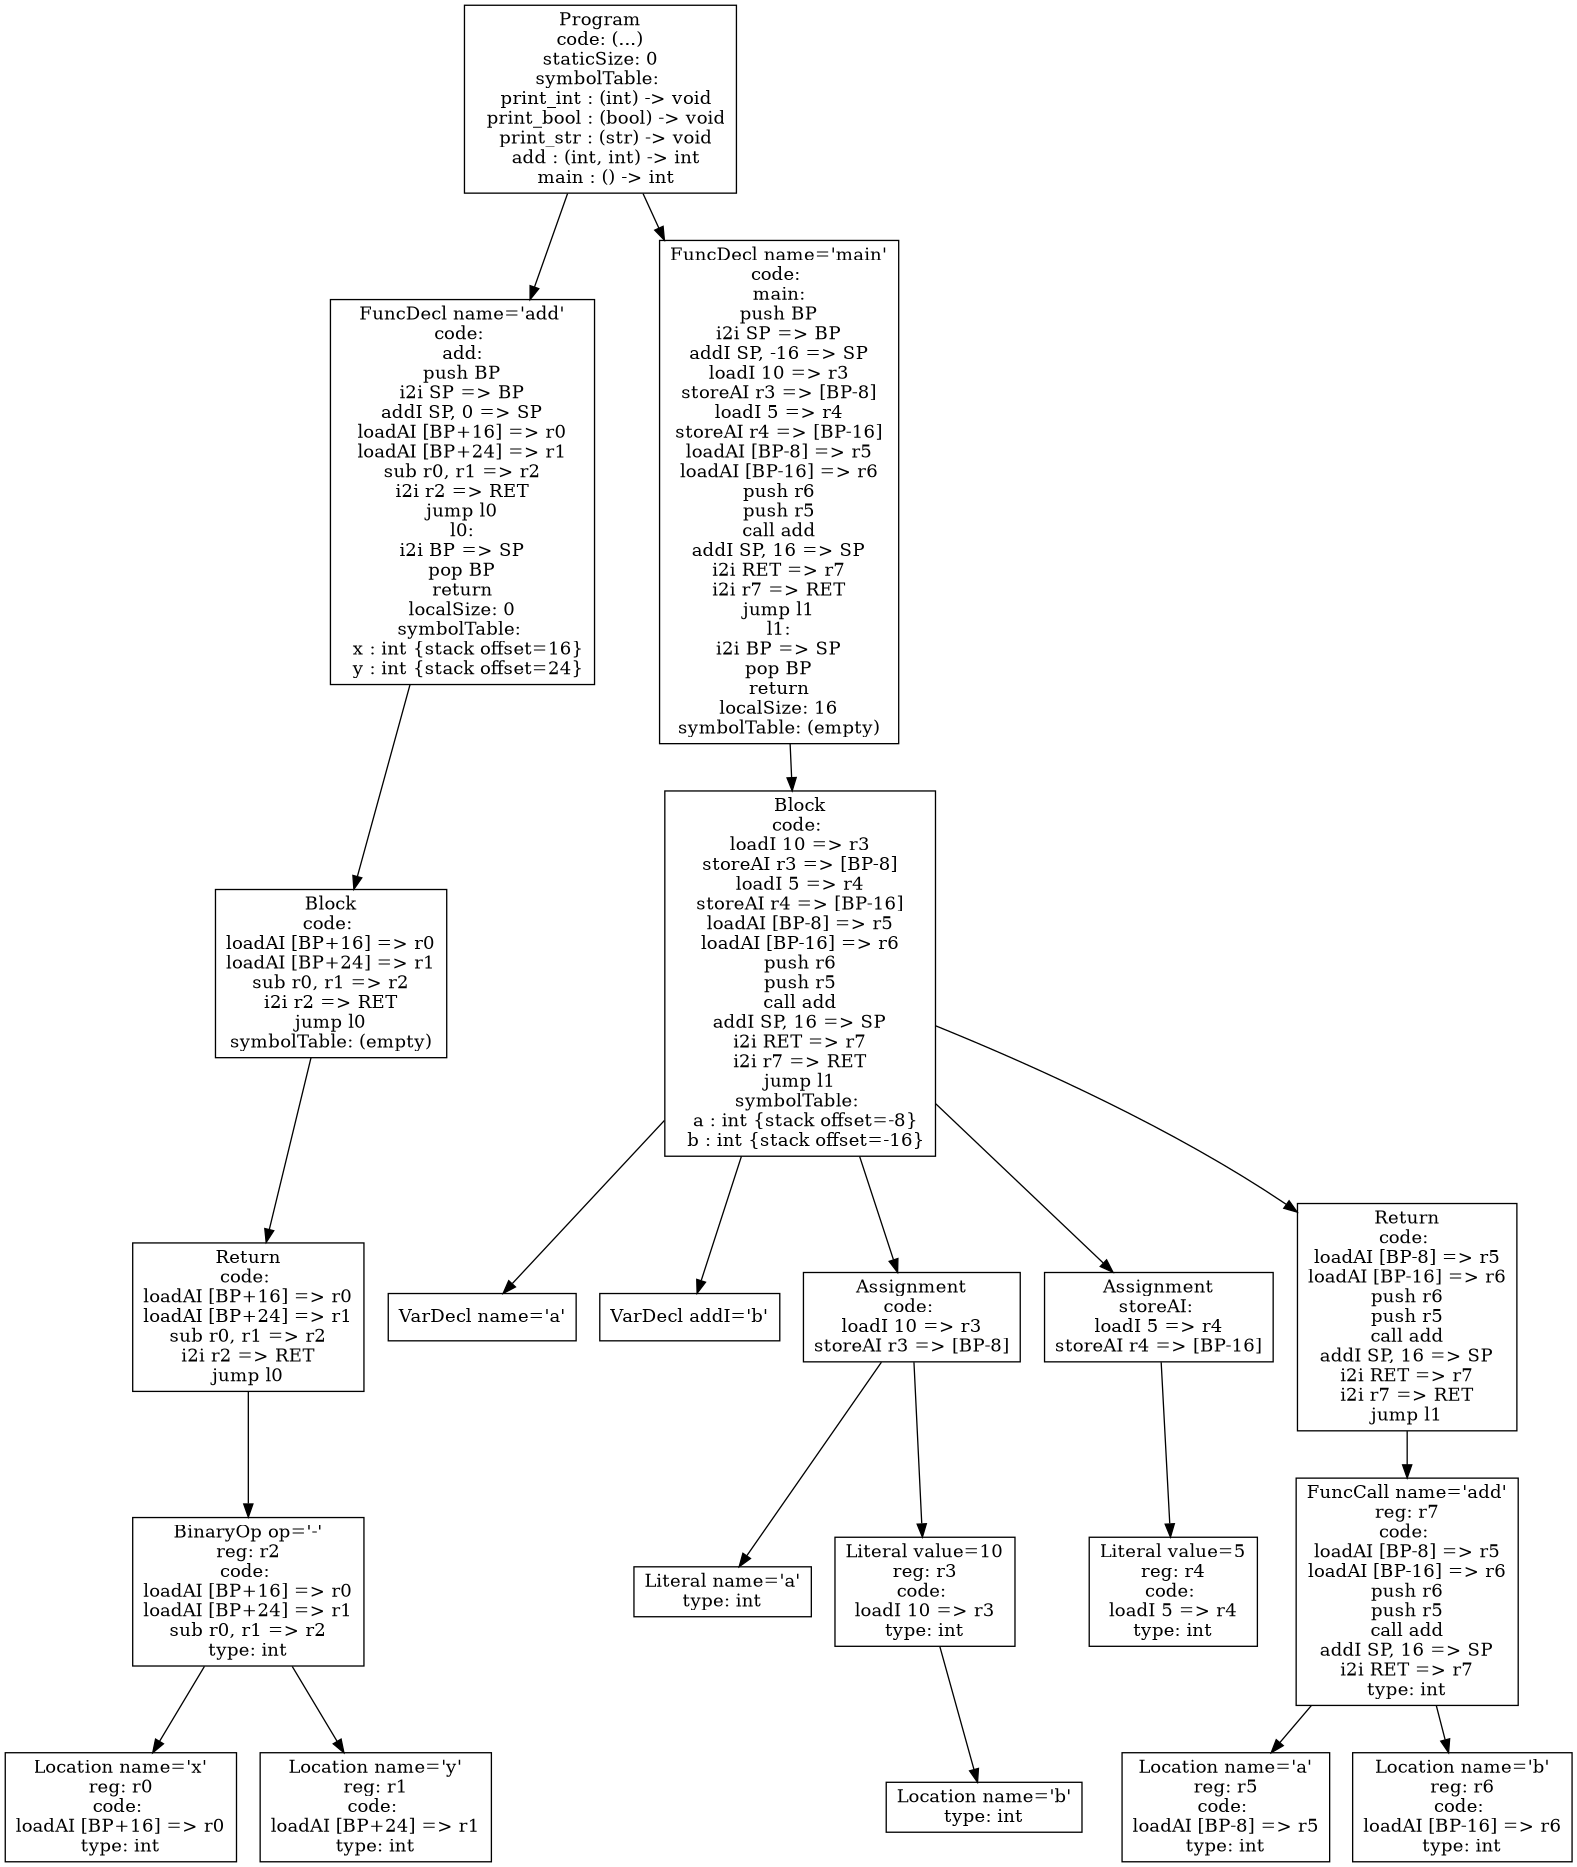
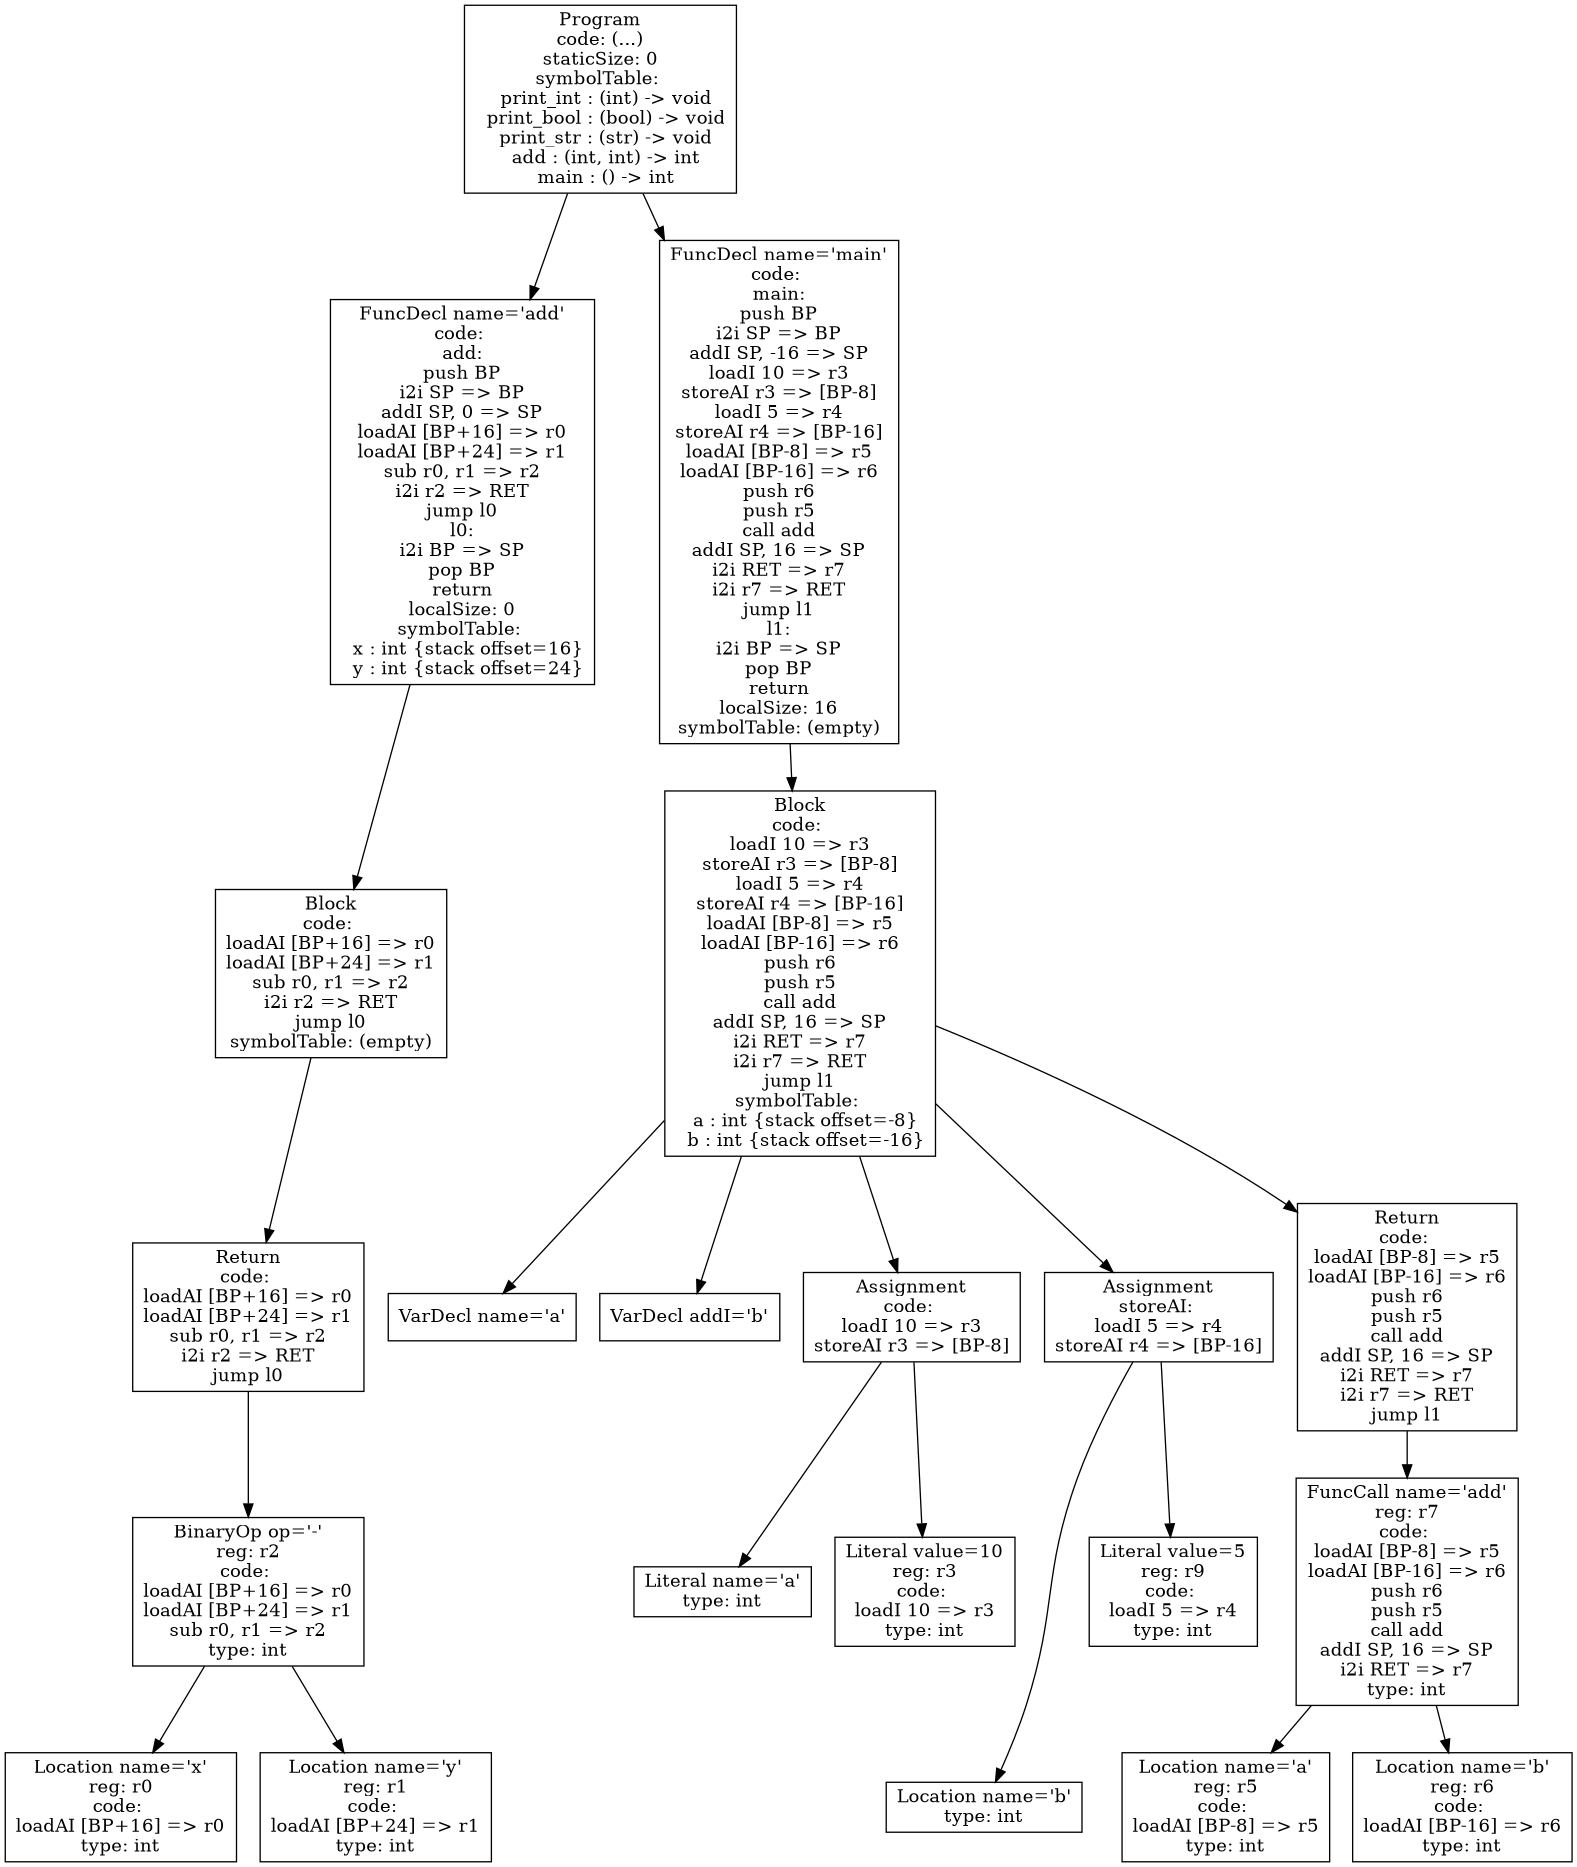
  digraph {
    node [shape=box]
    n1 [label="Location name='x'\nreg: r0\ncode: \nloadAI [BP+16] => r0\ntype: int"]
    n2 [label="Location name='y'\nreg: r1\ncode: \nloadAI [BP+24] => r1\ntype: int"]
    n3 [label="BinaryOp op='-'\nreg: r2\ncode: \nloadAI [BP+16] => r0\nloadAI [BP+24] => r1\nsub r0, r1 => r2\ntype: int"]
    n4 [label="Return\ncode: \nloadAI [BP+16] => r0\nloadAI [BP+24] => r1\nsub r0, r1 => r2\ni2i r2 => RET\njump l0"]
    n5 [label="Block\ncode: \nloadAI [BP+16] => r0\nloadAI [BP+24] => r1\nsub r0, r1 => r2\ni2i r2 => RET\njump l0\nsymbolTable: (empty)"]
    n6 [label="FuncDecl name='add'\ncode: \nadd:\npush BP\ni2i SP => BP\naddI SP, 0 => SP\nloadAI [BP+16] => r0\nloadAI [BP+24] => r1\nsub r0, r1 => r2\ni2i r2 => RET\njump l0\nl0:\ni2i BP => SP\npop BP\nreturn\nlocalSize: 0\nsymbolTable: \n  x : int {stack offset=16}\n  y : int {stack offset=24}"]
    n7 [label="VarDecl name='a'"]
    n8 [label="VarDecl addI='b'"]
    n9 [label="Literal name='a'\ntype: int"]
    n10 [label="Literal value=10\nreg: r3\ncode: \nloadI 10 => r3\ntype: int"]
    n11 [label="Assignment\ncode: \nloadI 10 => r3\nstoreAI r3 => [BP-8]"]
    n12 [label="Location name='b'\ntype: int"]
-   n13 [label="Literal value=5\nreg: r4\ncode: \nloadI 5 => r4\ntype: int"]
+   n13 [label="Literal value=5\nreg: r9\ncode: \nloadI 5 => r4\ntype: int"]
    n14 [label="Assignment\nstoreAI: \nloadI 5 => r4\nstoreAI r4 => [BP-16]"]
    n15 [label="Location name='a'\nreg: r5\ncode: \nloadAI [BP-8] => r5\ntype: int"]
    n16 [label="Location name='b'\nreg: r6\ncode: \nloadAI [BP-16] => r6\ntype: int"]
    n17 [label="FuncCall name='add'\nreg: r7\ncode: \nloadAI [BP-8] => r5\nloadAI [BP-16] => r6\npush r6\npush r5\ncall add\naddI SP, 16 => SP\ni2i RET => r7\ntype: int"]
    n18 [label="Return\ncode: \nloadAI [BP-8] => r5\nloadAI [BP-16] => r6\npush r6\npush r5\ncall add\naddI SP, 16 => SP\ni2i RET => r7\ni2i r7 => RET\njump l1"]
    n19 [label="Block\ncode: \nloadI 10 => r3\nstoreAI r3 => [BP-8]\nloadI 5 => r4\nstoreAI r4 => [BP-16]\nloadAI [BP-8] => r5\nloadAI [BP-16] => r6\npush r6\npush r5\ncall add\naddI SP, 16 => SP\ni2i RET => r7\ni2i r7 => RET\njump l1\nsymbolTable: \n  a : int {stack offset=-8}\n  b : int {stack offset=-16}"]
    n20 [label="FuncDecl name='main'\ncode: \nmain:\npush BP\ni2i SP => BP\naddI SP, -16 => SP\nloadI 10 => r3\nstoreAI r3 => [BP-8]\nloadI 5 => r4\nstoreAI r4 => [BP-16]\nloadAI [BP-8] => r5\nloadAI [BP-16] => r6\npush r6\npush r5\ncall add\naddI SP, 16 => SP\ni2i RET => r7\ni2i r7 => RET\njump l1\nl1:\ni2i BP => SP\npop BP\nreturn\nlocalSize: 16\nsymbolTable: (empty)"]
    n21 [label="Program\ncode: (...)\nstaticSize: 0\nsymbolTable: \n  print_int : (int) -> void\n  print_bool : (bool) -> void\n  print_str : (str) -> void\n  add : (int, int) -> int\n  main : () -> int"]
    n3 -> n1
    n3 -> n2
    n4 -> n3
    n5 -> n4
    n6 -> n5
    n11 -> n9
    n11 -> n10
-   n10 -> n12
+   n14 -> n12
    n14 -> n13
    n17 -> n15
    n17 -> n16
    n18 -> n17
    n19 -> n7
    n19 -> n8
    n19 -> n11
    n19 -> n14
    n19 -> n18
    n20 -> n19
    n21 -> n6
    n21 -> n20
  }
